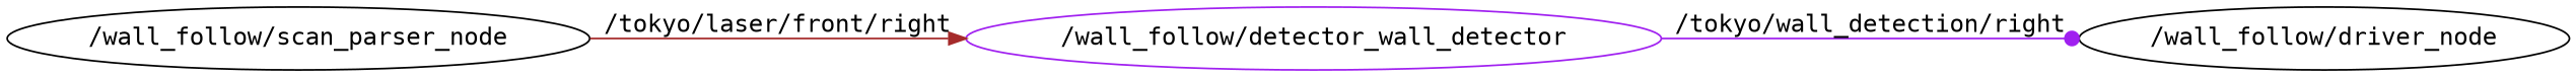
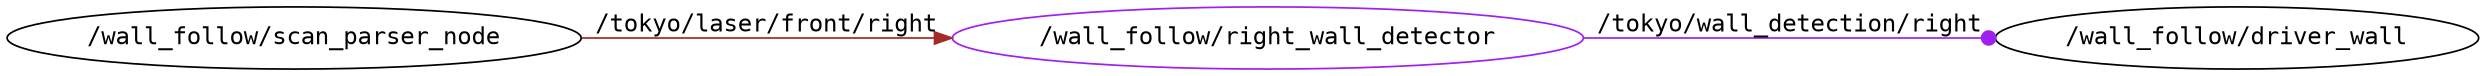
  digraph {
    compound=True
    fontname="DejaVu Sans Mono"
    rank=same
    rankdir=LR
    ranksep=0.2
    node [color=black fontname="DejaVu Sans Mono" shape=ellipse]
    edge [fontname="DejaVu Sans Mono" penwidth=1 style=bold]
-   n1 [height=0.5 label="/wall_follow/driver_node" width=2.7984]
+   n1 [height=0.5 label="/wall_follow/driver_wall" width=2.7984]
    n2 [height=0.5 label="/wall_follow/scan_parser_node" width=3.358]
-   n3 [color=purple height=0.5 label="/wall_follow/detector_wall_detector" width=3.5205]
+   n3 [color=purple height=0.5 label="/wall_follow/right_wall_detector" width=3.5205]
    n2 -> n3 [arrowhead=normal color=brown label="/tokyo/laser/front/right"]
    n3 -> n1 [arrowhead=dot color=purple label="/tokyo/wall_detection/right"]
  }
